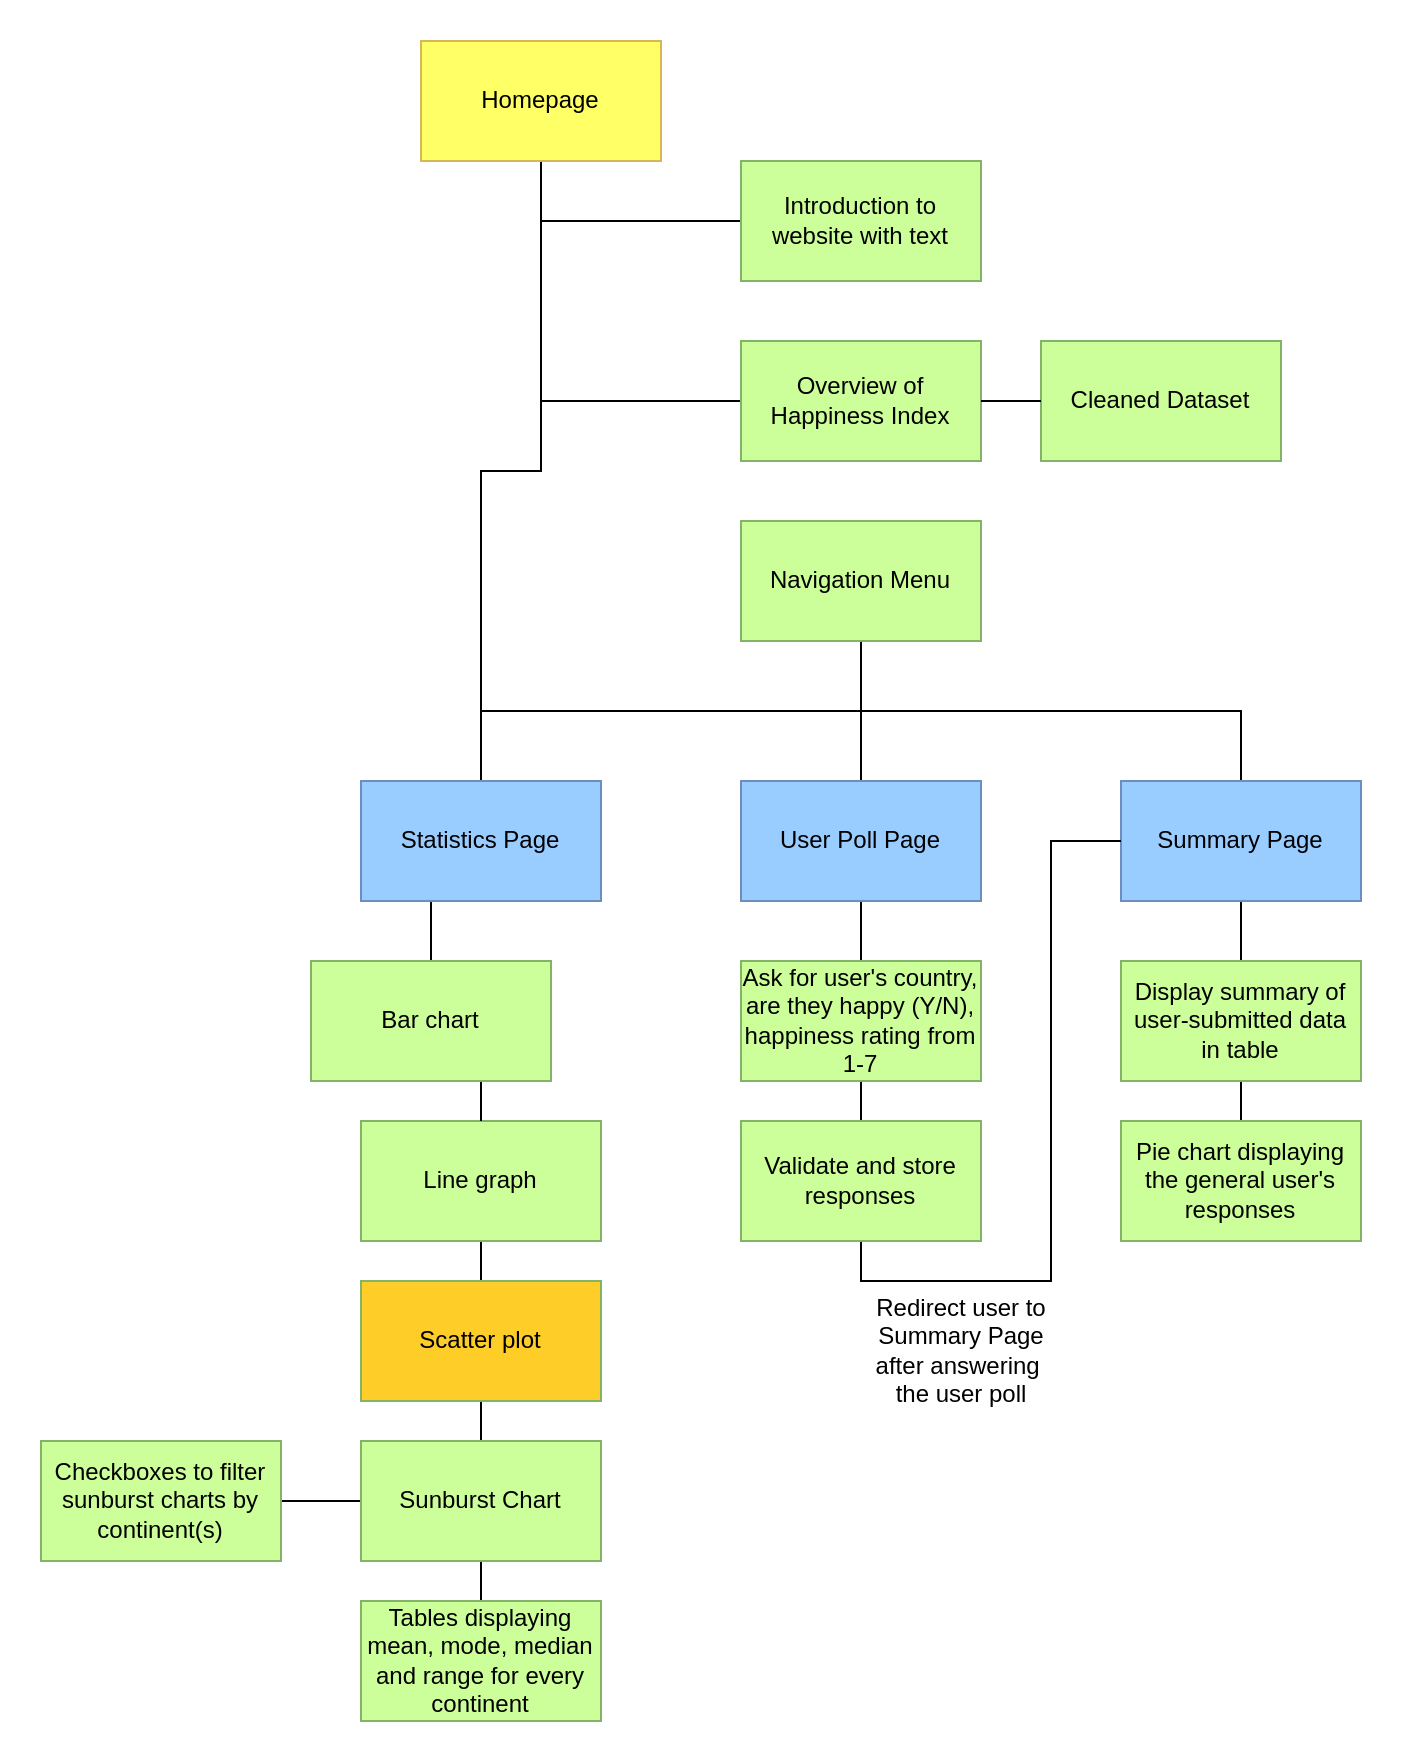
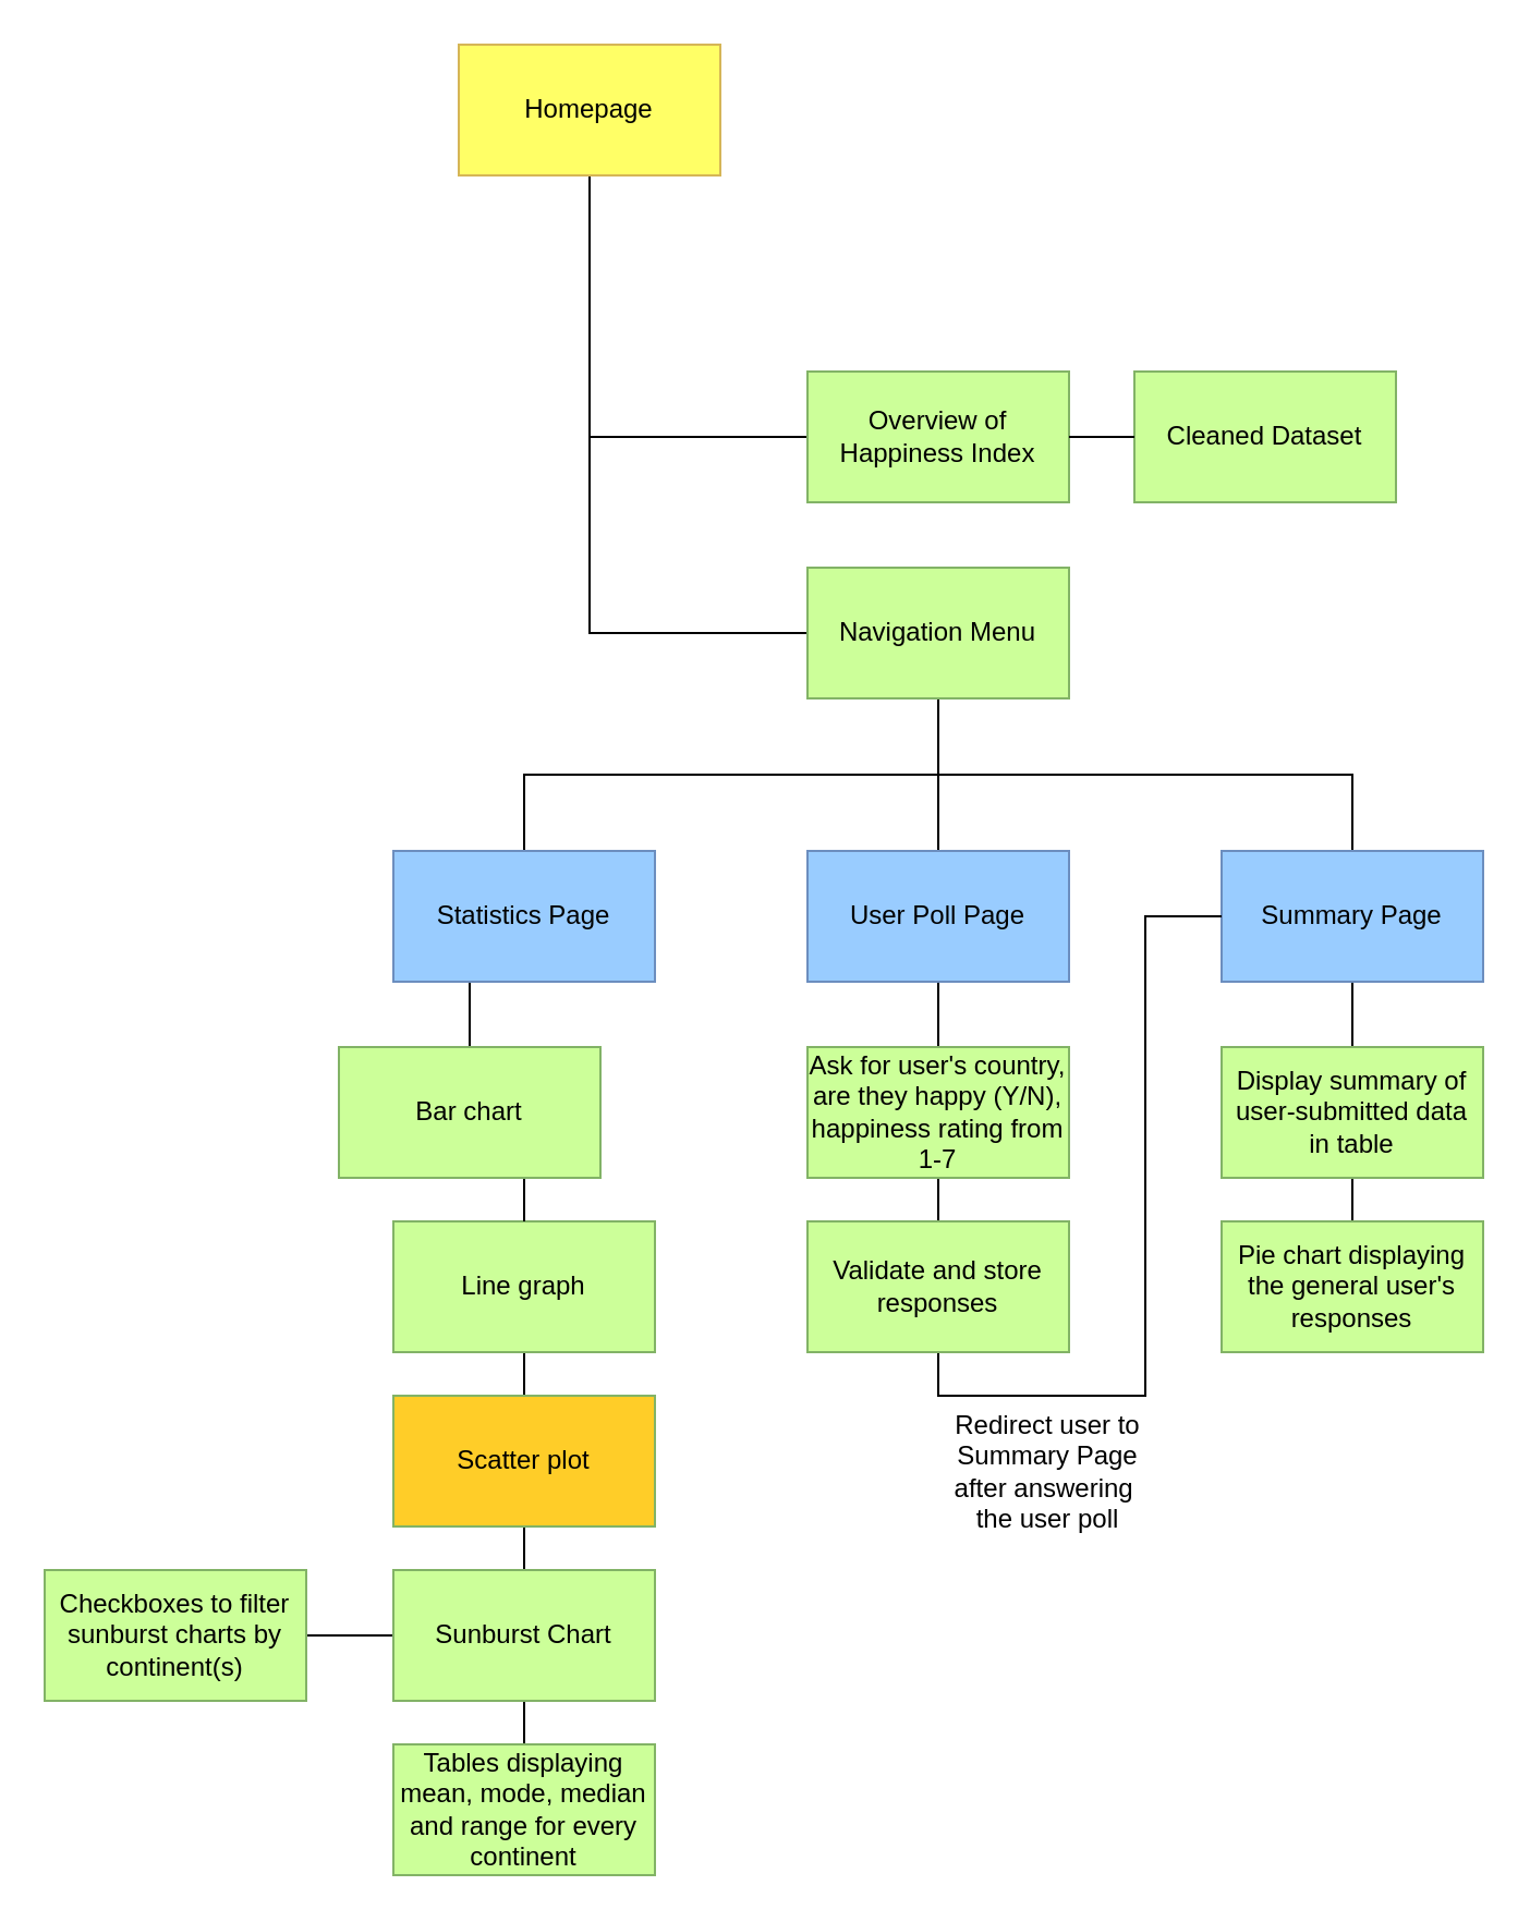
  <mxCell id="0" />
  <mxCell id="1" parent="0" />
  <mxCell id="2" style="edgeStyle=orthogonalEdgeStyle;rounded=0;orthogonalLoop=1;jettySize=auto;html=1;exitX=0.5;exitY=1;exitDx=0;exitDy=0;entryX=0;entryY=0.5;entryDx=0;entryDy=0;endArrow=none;startFill=0;" parent="1" source="5" target="6" edge="1"><mxGeometry relative="1" as="geometry" /></mxCell>
- <mxCell id="3" style="edgeStyle=orthogonalEdgeStyle;rounded=0;orthogonalLoop=1;jettySize=auto;html=1;exitX=0.5;exitY=1;exitDx=0;exitDy=0;entryX=0;entryY=0.5;entryDx=0;entryDy=0;endArrow=none;startFill=0;" parent="1" source="5" target="7" edge="1"><mxGeometry relative="1" as="geometry" /></mxCell>
- <mxCell id="4" style="edgeStyle=orthogonalEdgeStyle;rounded=0;orthogonalLoop=1;jettySize=auto;html=1;exitX=0.5;exitY=1;exitDx=0;exitDy=0;endArrow=none;startFill=0;" parent="1" source="5" target="15" edge="1"><mxGeometry relative="1" as="geometry" /></mxCell>
+ <mxCell id="4" style="edgeStyle=orthogonalEdgeStyle;rounded=0;orthogonalLoop=1;jettySize=auto;html=1;exitX=0.5;exitY=1;exitDx=0;exitDy=0;entryX=0;entryY=0.5;entryDx=0;entryDy=0;endArrow=none;startFill=0;" parent="1" source="5" target="11" edge="1"><mxGeometry relative="1" as="geometry" /></mxCell>
  <mxCell id="5" value="Homepage" style="rounded=0;whiteSpace=wrap;html=1;fillColor=#FFFF66;strokeColor=#d6b656;" parent="1" vertex="1"><mxGeometry x="210" y="20" width="120" height="60" as="geometry" /></mxCell>
  <mxCell id="6" value="Overview of Happiness Index" style="rounded=0;whiteSpace=wrap;html=1;fillColor=#CCFF99;strokeColor=#82b366;" parent="1" vertex="1"><mxGeometry x="370" y="170" width="120" height="60" as="geometry" /></mxCell>
- <mxCell id="7" value="Introduction to website with text" style="rounded=0;whiteSpace=wrap;html=1;fillColor=#CCFF99;strokeColor=#82b366;" parent="1" vertex="1"><mxGeometry x="370" y="80" width="120" height="60" as="geometry" /></mxCell>
  <mxCell id="8" style="edgeStyle=orthogonalEdgeStyle;rounded=0;orthogonalLoop=1;jettySize=auto;html=1;exitX=0.5;exitY=1;exitDx=0;exitDy=0;entryX=0.5;entryY=0;entryDx=0;entryDy=0;endArrow=none;startFill=0;" parent="1" source="11" target="15" edge="1"><mxGeometry relative="1" as="geometry" /></mxCell>
  <mxCell id="9" style="edgeStyle=orthogonalEdgeStyle;rounded=0;orthogonalLoop=1;jettySize=auto;html=1;exitX=0.5;exitY=1;exitDx=0;exitDy=0;endArrow=none;startFill=0;" parent="1" source="11" target="17" edge="1"><mxGeometry relative="1" as="geometry" /></mxCell>
  <mxCell id="10" style="edgeStyle=orthogonalEdgeStyle;rounded=0;orthogonalLoop=1;jettySize=auto;html=1;exitX=0.5;exitY=1;exitDx=0;exitDy=0;endArrow=none;startFill=0;" parent="1" source="11" target="19" edge="1"><mxGeometry relative="1" as="geometry" /></mxCell>
  <mxCell id="11" value="Navigation Menu" style="rounded=0;whiteSpace=wrap;html=1;fillColor=#CCFF99;strokeColor=#82b366;" parent="1" vertex="1"><mxGeometry x="370" y="260" width="120" height="60" as="geometry" /></mxCell>
  <mxCell id="12" value="Cleaned Dataset" style="rounded=0;whiteSpace=wrap;html=1;fillColor=#CCFF99;strokeColor=#82b366;" parent="1" vertex="1"><mxGeometry x="520" y="170" width="120" height="60" as="geometry" /></mxCell>
  <mxCell id="13" value="" style="endArrow=none;html=1;rounded=0;exitX=1;exitY=0.5;exitDx=0;exitDy=0;entryX=0;entryY=0.5;entryDx=0;entryDy=0;" parent="1" source="6" target="12" edge="1"><mxGeometry width="50" height="50" relative="1" as="geometry"><mxPoint x="550" y="200" as="sourcePoint" /><mxPoint x="600" y="150" as="targetPoint" /></mxGeometry></mxCell>
  <mxCell id="14" style="edgeStyle=orthogonalEdgeStyle;rounded=0;orthogonalLoop=1;jettySize=auto;html=1;exitX=0.5;exitY=1;exitDx=0;exitDy=0;entryX=0.5;entryY=0;entryDx=0;entryDy=0;endArrow=none;startFill=0;" edge="1" parent="1" source="15" target="25"><mxGeometry relative="1" as="geometry" /></mxCell>
  <mxCell id="15" value="Statistics Page" style="rounded=0;whiteSpace=wrap;html=1;fillColor=#99CCFF;strokeColor=#6c8ebf;" parent="1" vertex="1"><mxGeometry x="180" y="390" width="120" height="60" as="geometry" /></mxCell>
  <mxCell id="16" style="edgeStyle=orthogonalEdgeStyle;rounded=0;orthogonalLoop=1;jettySize=auto;html=1;exitX=0.5;exitY=1;exitDx=0;exitDy=0;entryX=0.5;entryY=0;entryDx=0;entryDy=0;endArrow=none;startFill=0;" edge="1" parent="1" source="17" target="27"><mxGeometry relative="1" as="geometry" /></mxCell>
  <mxCell id="17" value="User Poll Page" style="rounded=0;whiteSpace=wrap;html=1;fillColor=#99CCFF;strokeColor=#6c8ebf;" parent="1" vertex="1"><mxGeometry x="370" y="390" width="120" height="60" as="geometry" /></mxCell>
  <mxCell id="18" style="edgeStyle=orthogonalEdgeStyle;rounded=0;orthogonalLoop=1;jettySize=auto;html=1;exitX=0.5;exitY=1;exitDx=0;exitDy=0;entryX=0.5;entryY=0;entryDx=0;entryDy=0;endArrow=none;startFill=0;" edge="1" parent="1" source="19" target="30"><mxGeometry relative="1" as="geometry" /></mxCell>
  <mxCell id="19" value="Summary Page" style="rounded=0;whiteSpace=wrap;html=1;fillColor=#99CCFF;strokeColor=#6c8ebf;" parent="1" vertex="1"><mxGeometry x="560" y="390" width="120" height="60" as="geometry" /></mxCell>
  <mxCell id="20" style="edgeStyle=orthogonalEdgeStyle;rounded=0;orthogonalLoop=1;jettySize=auto;html=1;exitX=0.5;exitY=1;exitDx=0;exitDy=0;entryX=0.5;entryY=0;entryDx=0;entryDy=0;endArrow=none;startFill=0;" edge="1" parent="1" source="21" target="23"><mxGeometry relative="1" as="geometry" /></mxCell>
  <mxCell id="21" value="Line graph" style="rounded=0;whiteSpace=wrap;html=1;fillColor=#CCFF99;strokeColor=#82b366;" parent="1" vertex="1"><mxGeometry x="180" y="560" width="120" height="60" as="geometry" /></mxCell>
  <mxCell id="22" style="edgeStyle=orthogonalEdgeStyle;rounded=0;orthogonalLoop=1;jettySize=auto;html=1;exitX=0.5;exitY=1;exitDx=0;exitDy=0;entryX=0.5;entryY=0;entryDx=0;entryDy=0;endArrow=none;startFill=0;" edge="1" parent="1" source="23" target="37"><mxGeometry relative="1" as="geometry" /></mxCell>
  <mxCell id="23" value="Scatter plot" style="rounded=0;whiteSpace=wrap;html=1;fillColor=#ffcd28;strokeColor=#82b366;" parent="1" vertex="1"><mxGeometry x="180" y="640" width="120" height="60" as="geometry" /></mxCell>
  <mxCell id="24" style="edgeStyle=orthogonalEdgeStyle;rounded=0;orthogonalLoop=1;jettySize=auto;html=1;exitX=0.5;exitY=1;exitDx=0;exitDy=0;entryX=0.5;entryY=0;entryDx=0;entryDy=0;endArrow=none;startFill=0;" edge="1" parent="1" source="25" target="21"><mxGeometry relative="1" as="geometry" /></mxCell>
  <mxCell id="25" value="Bar chart" style="rounded=0;whiteSpace=wrap;html=1;fillColor=#CCFF99;strokeColor=#82b366;" parent="1" vertex="1"><mxGeometry x="155" y="480" width="120" height="60" as="geometry" /></mxCell>
  <mxCell id="26" style="edgeStyle=orthogonalEdgeStyle;rounded=0;orthogonalLoop=1;jettySize=auto;html=1;exitX=0.5;exitY=1;exitDx=0;exitDy=0;entryX=0.5;entryY=0;entryDx=0;entryDy=0;endArrow=none;startFill=0;" edge="1" parent="1" source="27" target="33"><mxGeometry relative="1" as="geometry" /></mxCell>
  <mxCell id="27" value="Ask for user's country, are they happy (Y/N), happiness rating from 1-7" style="rounded=0;whiteSpace=wrap;html=1;fillColor=#CCFF99;strokeColor=#82b366;" parent="1" vertex="1"><mxGeometry x="370" y="480" width="120" height="60" as="geometry" /></mxCell>
  <mxCell id="28" value="Validate and store responses" style="rounded=0;whiteSpace=wrap;html=1;fillColor=#ffcd28;gradientColor=none;strokeColor=#d79b00;" parent="1" vertex="1"><mxGeometry x="370" y="560" width="120" height="60" as="geometry" /></mxCell>
  <mxCell id="29" style="edgeStyle=orthogonalEdgeStyle;rounded=0;orthogonalLoop=1;jettySize=auto;html=1;exitX=0.5;exitY=1;exitDx=0;exitDy=0;entryX=0.5;entryY=0;entryDx=0;entryDy=0;endArrow=none;startFill=0;" edge="1" parent="1" source="30" target="34"><mxGeometry relative="1" as="geometry" /></mxCell>
  <mxCell id="30" value="Display summary of user-submitted data in table" style="rounded=0;whiteSpace=wrap;html=1;fillColor=#CCFF99;strokeColor=#82b366;" parent="1" vertex="1"><mxGeometry x="560" y="480" width="120" height="60" as="geometry" /></mxCell>
  <mxCell id="31" style="edgeStyle=orthogonalEdgeStyle;rounded=0;orthogonalLoop=1;jettySize=auto;html=1;exitX=0.5;exitY=1;exitDx=0;exitDy=0;" edge="1" parent="1" source="15" target="15"><mxGeometry relative="1" as="geometry" /></mxCell>
  <mxCell id="32" style="edgeStyle=orthogonalEdgeStyle;rounded=0;orthogonalLoop=1;jettySize=auto;html=1;exitX=0.5;exitY=1;exitDx=0;exitDy=0;entryX=0;entryY=0.5;entryDx=0;entryDy=0;endArrow=none;startFill=0;" edge="1" parent="1" source="33" target="19"><mxGeometry relative="1" as="geometry" /></mxCell>
  <mxCell id="33" value="Validate and store responses" style="rounded=0;whiteSpace=wrap;html=1;fillColor=#CCFF99;strokeColor=#82b366;" vertex="1" parent="1"><mxGeometry x="370" y="560" width="120" height="60" as="geometry" /></mxCell>
  <mxCell id="34" value="Pie chart displaying the general user's responses" style="rounded=0;whiteSpace=wrap;html=1;fillColor=#CCFF99;strokeColor=#82b366;" vertex="1" parent="1"><mxGeometry x="560" y="560" width="120" height="60" as="geometry" /></mxCell>
  <mxCell id="35" style="edgeStyle=orthogonalEdgeStyle;rounded=0;orthogonalLoop=1;jettySize=auto;html=1;exitX=0.5;exitY=1;exitDx=0;exitDy=0;entryX=0.5;entryY=0;entryDx=0;entryDy=0;endArrow=none;startFill=0;" edge="1" parent="1" source="37" target="39"><mxGeometry relative="1" as="geometry" /></mxCell>
  <mxCell id="36" style="edgeStyle=orthogonalEdgeStyle;rounded=0;orthogonalLoop=1;jettySize=auto;html=1;exitX=0;exitY=0.5;exitDx=0;exitDy=0;entryX=1;entryY=0.5;entryDx=0;entryDy=0;endArrow=none;startFill=0;" edge="1" parent="1" source="37" target="38"><mxGeometry relative="1" as="geometry" /></mxCell>
  <mxCell id="37" value="Sunburst Chart" style="rounded=0;whiteSpace=wrap;html=1;fillColor=#CCFF99;strokeColor=#82b366;" vertex="1" parent="1"><mxGeometry x="180" y="720" width="120" height="60" as="geometry" /></mxCell>
  <mxCell id="38" value="Checkboxes to filter sunburst charts by continent(s)" style="rounded=0;whiteSpace=wrap;html=1;fillColor=#CCFF99;strokeColor=#82b366;" vertex="1" parent="1"><mxGeometry x="20" y="720" width="120" height="60" as="geometry" /></mxCell>
  <mxCell id="39" value="Tables displaying mean, mode, median and range for every continent" style="rounded=0;whiteSpace=wrap;html=1;fillColor=#CCFF99;strokeColor=#82b366;" vertex="1" parent="1"><mxGeometry x="180" y="800" width="120" height="60" as="geometry" /></mxCell>
  <mxCell id="40" value="&lt;font&gt;Redirect user to&lt;/font&gt;&lt;div&gt;&lt;font&gt;&amp;nbsp;Summary Page&amp;nbsp;&lt;/font&gt;&lt;div&gt;&lt;font&gt;after answering&amp;nbsp;&lt;/font&gt;&lt;/div&gt;&lt;div&gt;&lt;font&gt;the user poll&lt;/font&gt;&lt;/div&gt;&lt;/div&gt;" style="text;html=1;align=center;verticalAlign=middle;resizable=0;points=[];autosize=1;strokeColor=none;fillColor=none;" vertex="1" parent="1"><mxGeometry x="425" y="640" width="110" height="70" as="geometry" /></mxCell>
